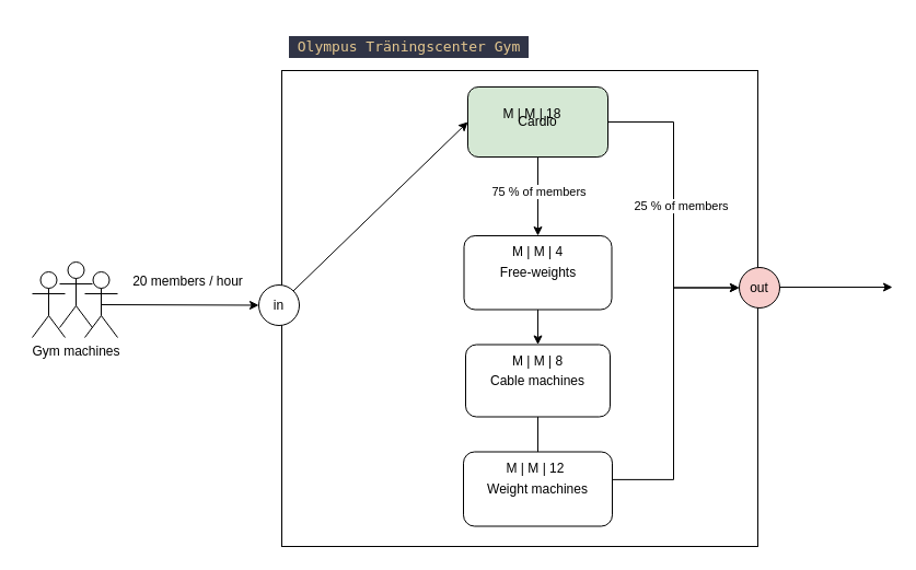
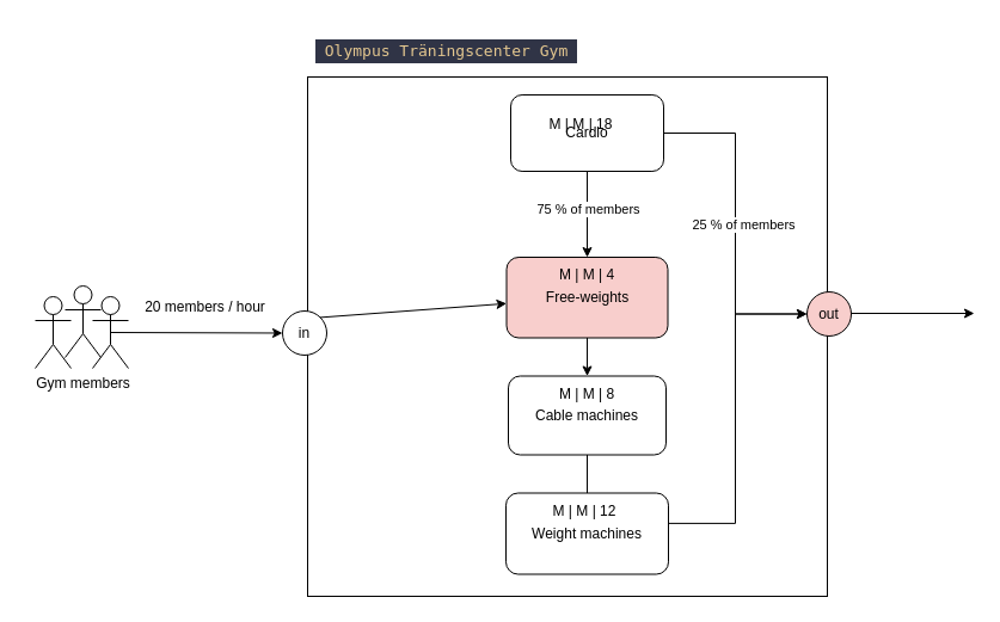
  <mxCell id="0" />
  <mxCell id="1" parent="0" />
  <mxCell id="2" value="" style="group" vertex="1" connectable="0" parent="1"><mxGeometry x="29" y="239" width="88" height="95" as="geometry" /></mxCell>
  <mxCell id="3" value="" style="shape=umlActor;verticalLabelPosition=bottom;verticalAlign=top;html=1;outlineConnect=0;" vertex="1" parent="2"><mxGeometry x="25" width="30" height="60" as="geometry" /></mxCell>
  <mxCell id="4" value="" style="shape=umlActor;verticalLabelPosition=bottom;verticalAlign=top;html=1;outlineConnect=0;" vertex="1" parent="2"><mxGeometry y="9" width="30" height="60" as="geometry" /></mxCell>
  <mxCell id="5" value="" style="shape=umlActor;verticalLabelPosition=bottom;verticalAlign=top;html=1;outlineConnect=0;" vertex="1" parent="2"><mxGeometry x="48" y="9" width="30" height="60" as="geometry" /></mxCell>
- <mxCell id="6" value="Gym machines" style="text;html=1;align=center;verticalAlign=middle;resizable=0;points=[];autosize=1;strokeColor=none;fillColor=none;" vertex="1" parent="2"><mxGeometry x="-9" y="69" width="97" height="26" as="geometry" /></mxCell>
+ <mxCell id="6" value="Gym members" style="text;html=1;align=center;verticalAlign=middle;resizable=0;points=[];autosize=1;strokeColor=none;fillColor=none;" vertex="1" parent="2"><mxGeometry x="-9" y="69" width="97" height="26" as="geometry" /></mxCell>
  <mxCell id="7" value="" style="whiteSpace=wrap;html=1;aspect=fixed;" vertex="1" parent="1"><mxGeometry x="257" y="64" width="435" height="435" as="geometry" /></mxCell>
  <mxCell id="8" value="&lt;div style=&quot;color: rgb(198, 208, 245); background-color: rgb(48, 52, 70); font-family: &amp;quot;Fira Code&amp;quot;, &amp;quot;Roboto mono&amp;quot;, &amp;quot;monospace&amp;quot;, monospace, Menlo, Monaco, &amp;quot;Courier New&amp;quot;, monospace; font-size: 13px; line-height: 20px; white-space: pre;&quot;&gt;&lt;span style=&quot;color: #e5c890;&quot;&gt; Olympus Träningscenter Gym &lt;/span&gt;&lt;/div&gt;" style="text;html=1;align=center;verticalAlign=middle;whiteSpace=wrap;rounded=0;" vertex="1" parent="1"><mxGeometry x="333" y="20" width="81" height="44" as="geometry" /></mxCell>
  <mxCell id="9" value="" style="endArrow=classic;html=1;rounded=0;exitX=0.5;exitY=0.5;exitDx=0;exitDy=0;exitPerimeter=0;entryX=0;entryY=0.5;entryDx=0;entryDy=0;" edge="1" parent="1" source="26" target="7"><mxGeometry width="50" height="50" relative="1" as="geometry"><mxPoint x="322" y="276" as="sourcePoint" /><mxPoint x="372" y="226" as="targetPoint" /></mxGeometry></mxCell>
  <mxCell id="10" value="20 members / hour" style="text;html=1;align=center;verticalAlign=middle;resizable=0;points=[];autosize=1;strokeColor=none;fillColor=none;" vertex="1" parent="1"><mxGeometry x="111" y="244" width="119" height="26" as="geometry" /></mxCell>
  <mxCell id="11" style="edgeStyle=orthogonalEdgeStyle;rounded=0;orthogonalLoop=1;jettySize=auto;html=1;entryX=0.5;entryY=0;entryDx=0;entryDy=0;" edge="1" parent="1" source="15" target="19"><mxGeometry relative="1" as="geometry" /></mxCell>
  <mxCell id="12" value="75 % of members" style="edgeLabel;html=1;align=center;verticalAlign=middle;resizable=0;points=[];" vertex="1" connectable="0" parent="11"><mxGeometry x="-0.134" relative="1" as="geometry"><mxPoint as="offset" /></mxGeometry></mxCell>
  <mxCell id="13" style="edgeStyle=orthogonalEdgeStyle;rounded=0;orthogonalLoop=1;jettySize=auto;html=1;exitX=1;exitY=0.5;exitDx=0;exitDy=0;entryX=0;entryY=0.5;entryDx=0;entryDy=0;" edge="1" parent="1" source="15" target="24"><mxGeometry relative="1" as="geometry" /></mxCell>
  <mxCell id="14" value="25 % of members" style="edgeLabel;html=1;align=center;verticalAlign=middle;resizable=0;points=[];" vertex="1" connectable="0" parent="13"><mxGeometry x="-0.001" y="-2" relative="1" as="geometry"><mxPoint x="8" as="offset" /></mxGeometry></mxCell>
- <mxCell id="15" value="Cardio" style="rounded=1;whiteSpace=wrap;html=1;fillColor=#d5e8d4;" vertex="1" parent="1"><mxGeometry x="427" y="79" width="128" height="64" as="geometry" /></mxCell>
+ <mxCell id="15" value="Cardio" style="rounded=1;whiteSpace=wrap;html=1;" vertex="1" parent="1"><mxGeometry x="427" y="79" width="128" height="64" as="geometry" /></mxCell>
  <mxCell id="16" value="" style="edgeStyle=orthogonalEdgeStyle;rounded=0;orthogonalLoop=1;jettySize=auto;html=1;endArrow=none;" edge="1" parent="1" source="17" target="21"><mxGeometry relative="1" as="geometry" /></mxCell>
  <mxCell id="17" value="Cable machines" style="rounded=1;whiteSpace=wrap;html=1;" vertex="1" parent="1"><mxGeometry x="425" y="314.5" width="132" height="66" as="geometry" /></mxCell>
  <mxCell id="18" value="" style="edgeStyle=orthogonalEdgeStyle;rounded=0;orthogonalLoop=1;jettySize=auto;html=1;" edge="1" parent="1" source="19" target="17"><mxGeometry relative="1" as="geometry" /></mxCell>
- <mxCell id="19" value="Free-weights" style="rounded=1;whiteSpace=wrap;html=1;" vertex="1" parent="1"><mxGeometry x="423.5" y="215" width="135" height="67.5" as="geometry" /></mxCell>
+ <mxCell id="19" value="Free-weights" style="rounded=1;whiteSpace=wrap;html=1;fillColor=#f8cecc;" vertex="1" parent="1"><mxGeometry x="423.5" y="215" width="135" height="67.5" as="geometry" /></mxCell>
  <mxCell id="20" style="edgeStyle=orthogonalEdgeStyle;rounded=0;orthogonalLoop=1;jettySize=auto;html=1;entryX=0;entryY=0.5;entryDx=0;entryDy=0;" edge="1" parent="1" target="24"><mxGeometry relative="1" as="geometry"><mxPoint x="521" y="437.896" as="sourcePoint" /><mxPoint x="642.419" y="267.001" as="targetPoint" /><Array as="points"><mxPoint x="615" y="438" /><mxPoint x="615" y="262" /></Array></mxGeometry></mxCell>
  <mxCell id="21" value="Weight machines" style="rounded=1;whiteSpace=wrap;html=1;" vertex="1" parent="1"><mxGeometry x="423" y="412.5" width="136" height="68" as="geometry" /></mxCell>
- <mxCell id="22" value="" style="endArrow=classic;html=1;rounded=0;exitX=1;exitY=0;exitDx=0;exitDy=0;entryX=0;entryY=0.5;entryDx=0;entryDy=0;" edge="1" parent="1" source="26" target="15"><mxGeometry width="50" height="50" relative="1" as="geometry"><mxPoint x="284" y="363" as="sourcePoint" /><mxPoint x="334" y="313" as="targetPoint" /></mxGeometry></mxCell>
+ <mxCell id="22" value="" style="endArrow=classic;html=1;rounded=0;exitX=1;exitY=0;exitDx=0;exitDy=0;" edge="1" parent="1" source="26" target="19"><mxGeometry width="50" height="50" relative="1" as="geometry"><mxPoint x="284" y="363" as="sourcePoint" /><mxPoint x="334" y="313" as="targetPoint" /></mxGeometry></mxCell>
  <mxCell id="23" value="" style="edgeStyle=orthogonalEdgeStyle;rounded=0;orthogonalLoop=1;jettySize=auto;html=1;" edge="1" parent="1" source="24"><mxGeometry relative="1" as="geometry"><mxPoint x="815" y="262" as="targetPoint" /></mxGeometry></mxCell>
  <mxCell id="24" value="out" style="ellipse;whiteSpace=wrap;html=1;aspect=fixed;fillColor=#f8cecc;" vertex="1" parent="1"><mxGeometry x="675" y="244" width="37" height="37" as="geometry" /></mxCell>
  <mxCell id="25" value="" style="endArrow=classic;html=1;rounded=0;exitX=0.5;exitY=0.5;exitDx=0;exitDy=0;exitPerimeter=0;entryX=0;entryY=0.5;entryDx=0;entryDy=0;" edge="1" parent="1" source="5" target="26"><mxGeometry width="50" height="50" relative="1" as="geometry"><mxPoint x="49" y="276" as="sourcePoint" /><mxPoint x="257" y="282" as="targetPoint" /></mxGeometry></mxCell>
  <mxCell id="26" value="in" style="ellipse;whiteSpace=wrap;html=1;aspect=fixed;" vertex="1" parent="1"><mxGeometry x="236" y="260" width="37" height="37" as="geometry" /></mxCell>
  <mxCell id="27" value="M | M |&amp;nbsp;&lt;span style=&quot;background-color: initial;&quot;&gt;18&lt;/span&gt;" style="text;html=1;align=center;verticalAlign=middle;whiteSpace=wrap;rounded=0;" vertex="1" parent="1"><mxGeometry x="456" y="89" width="60" height="30" as="geometry" /></mxCell>
  <mxCell id="28" value="M | M | 4" style="text;html=1;align=center;verticalAlign=middle;whiteSpace=wrap;rounded=0;" vertex="1" parent="1"><mxGeometry x="461" y="215" width="60" height="30" as="geometry" /></mxCell>
  <mxCell id="29" value="M | M | 8" style="text;html=1;align=center;verticalAlign=middle;whiteSpace=wrap;rounded=0;" vertex="1" parent="1"><mxGeometry x="461" y="314.5" width="60" height="30" as="geometry" /></mxCell>
  <mxCell id="30" value="M | M | 12" style="text;html=1;align=center;verticalAlign=middle;whiteSpace=wrap;rounded=0;" vertex="1" parent="1"><mxGeometry x="459" y="412.5" width="60" height="30" as="geometry" /></mxCell>
